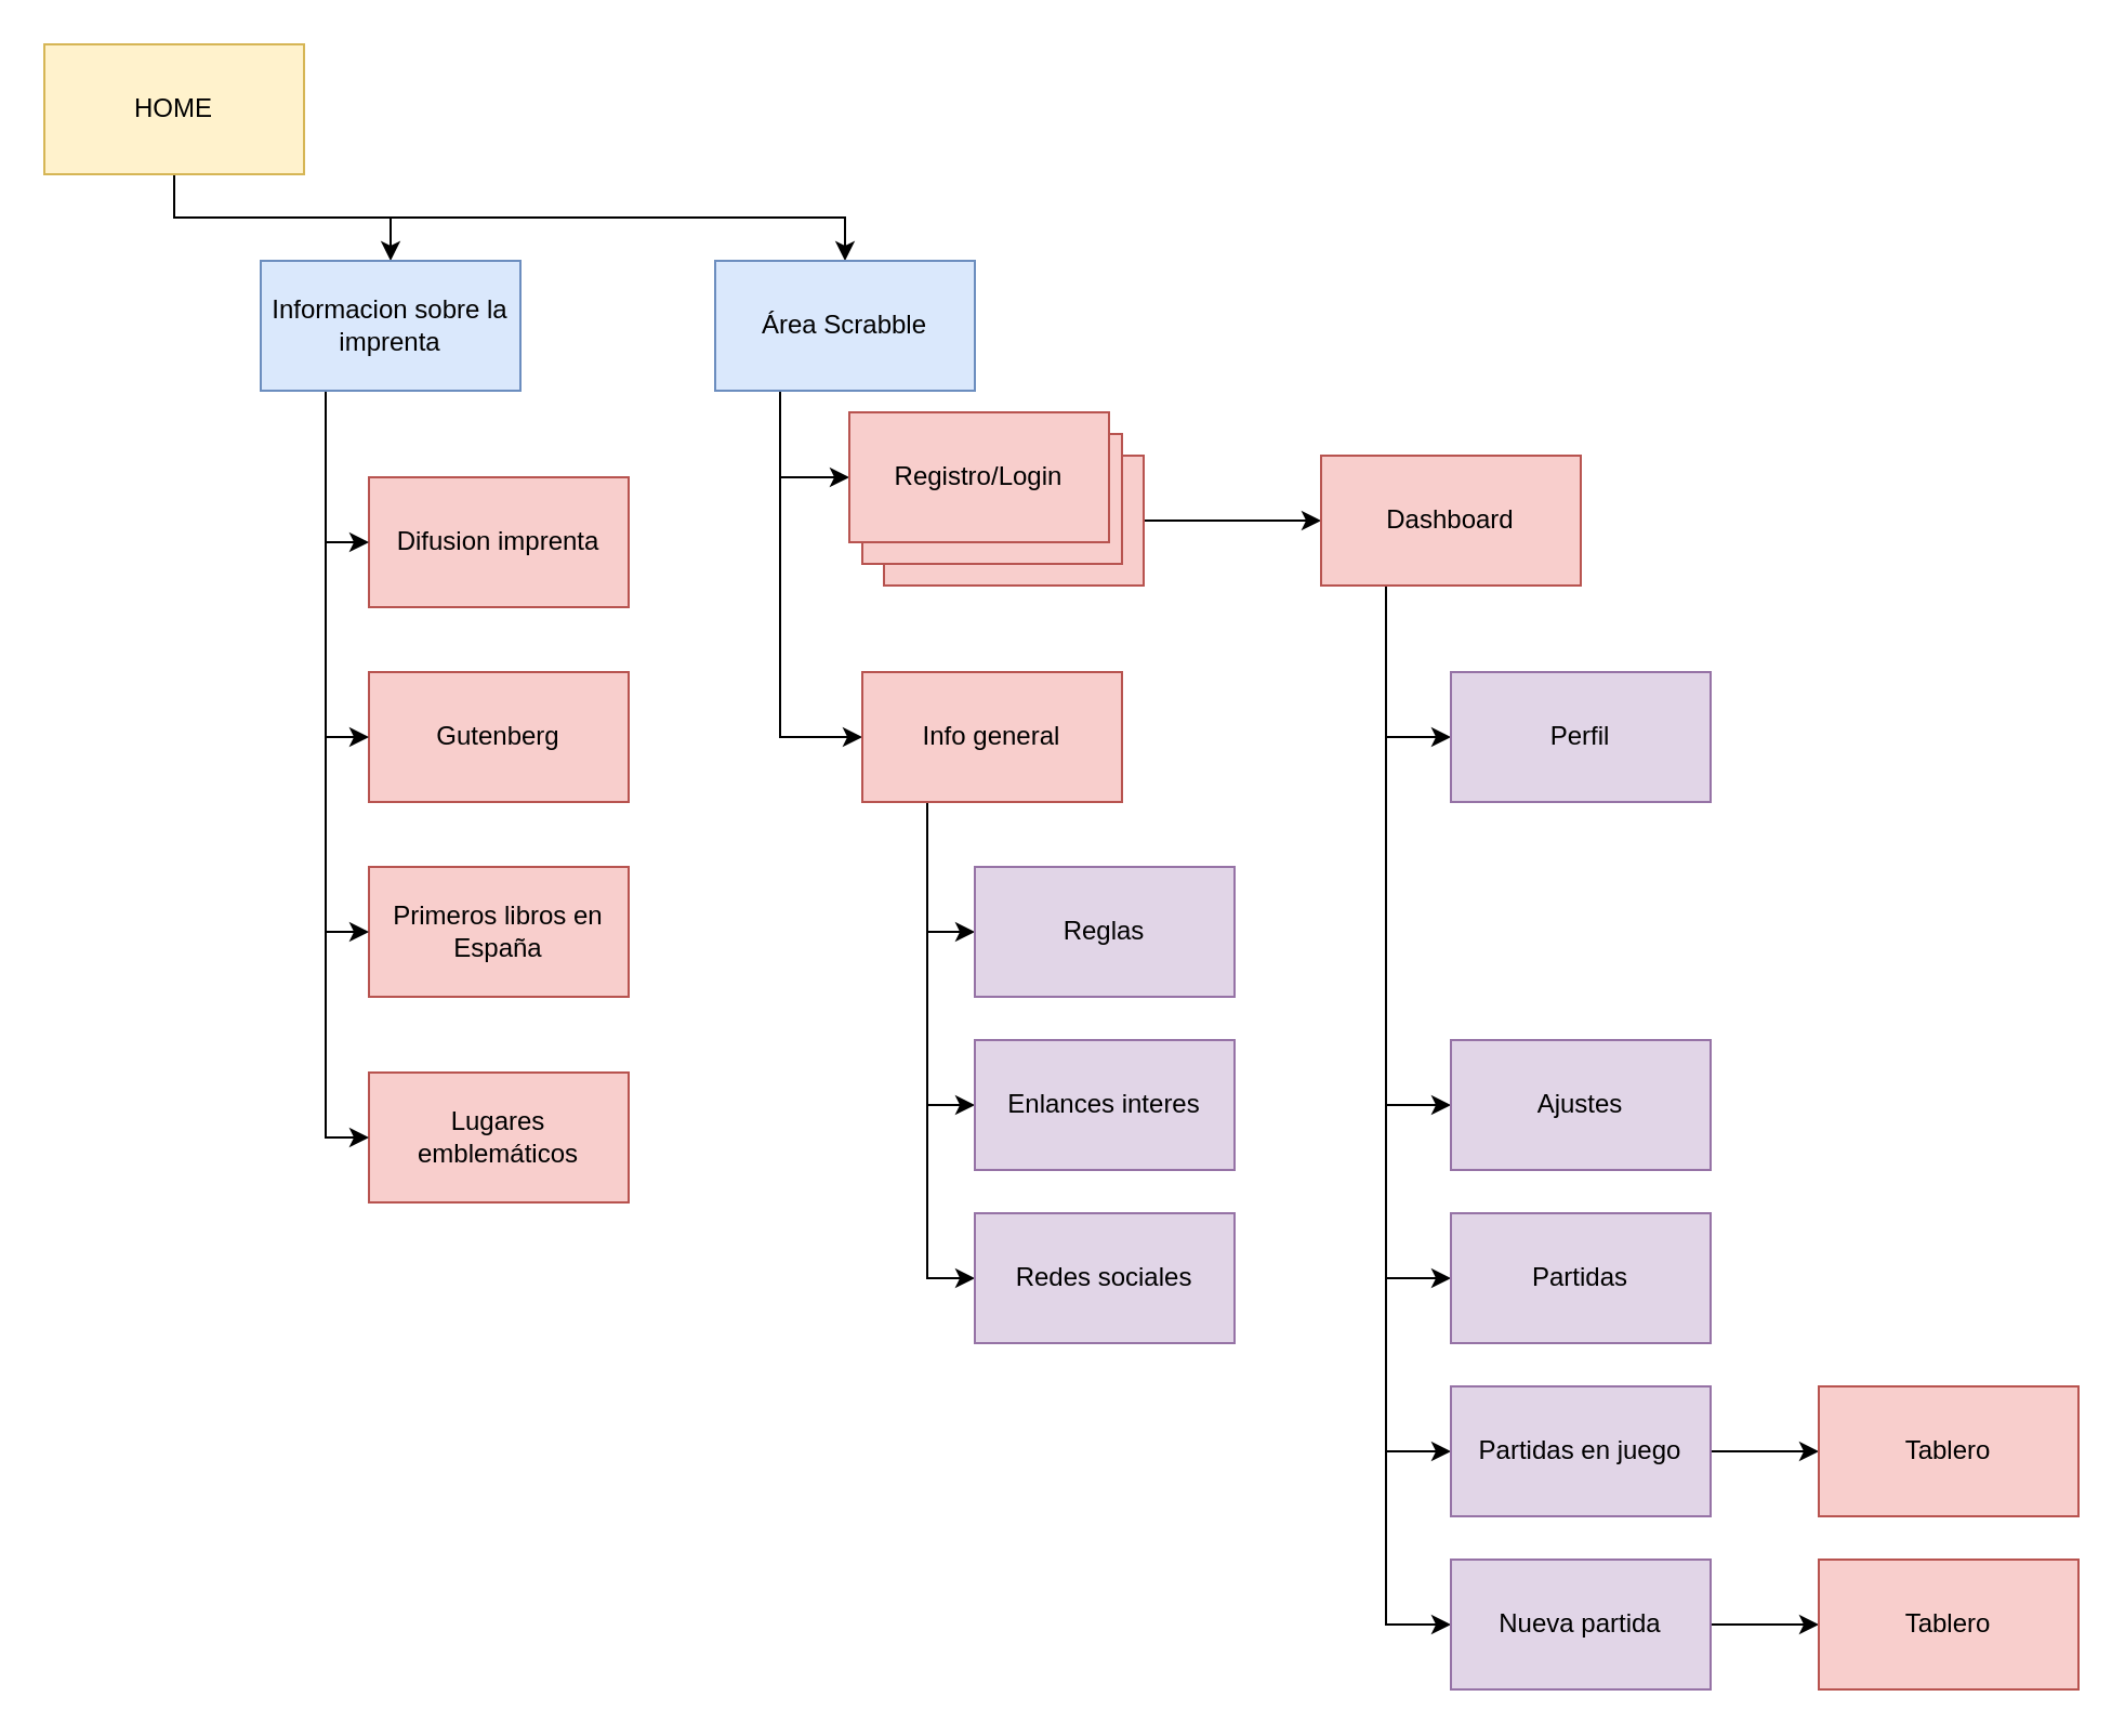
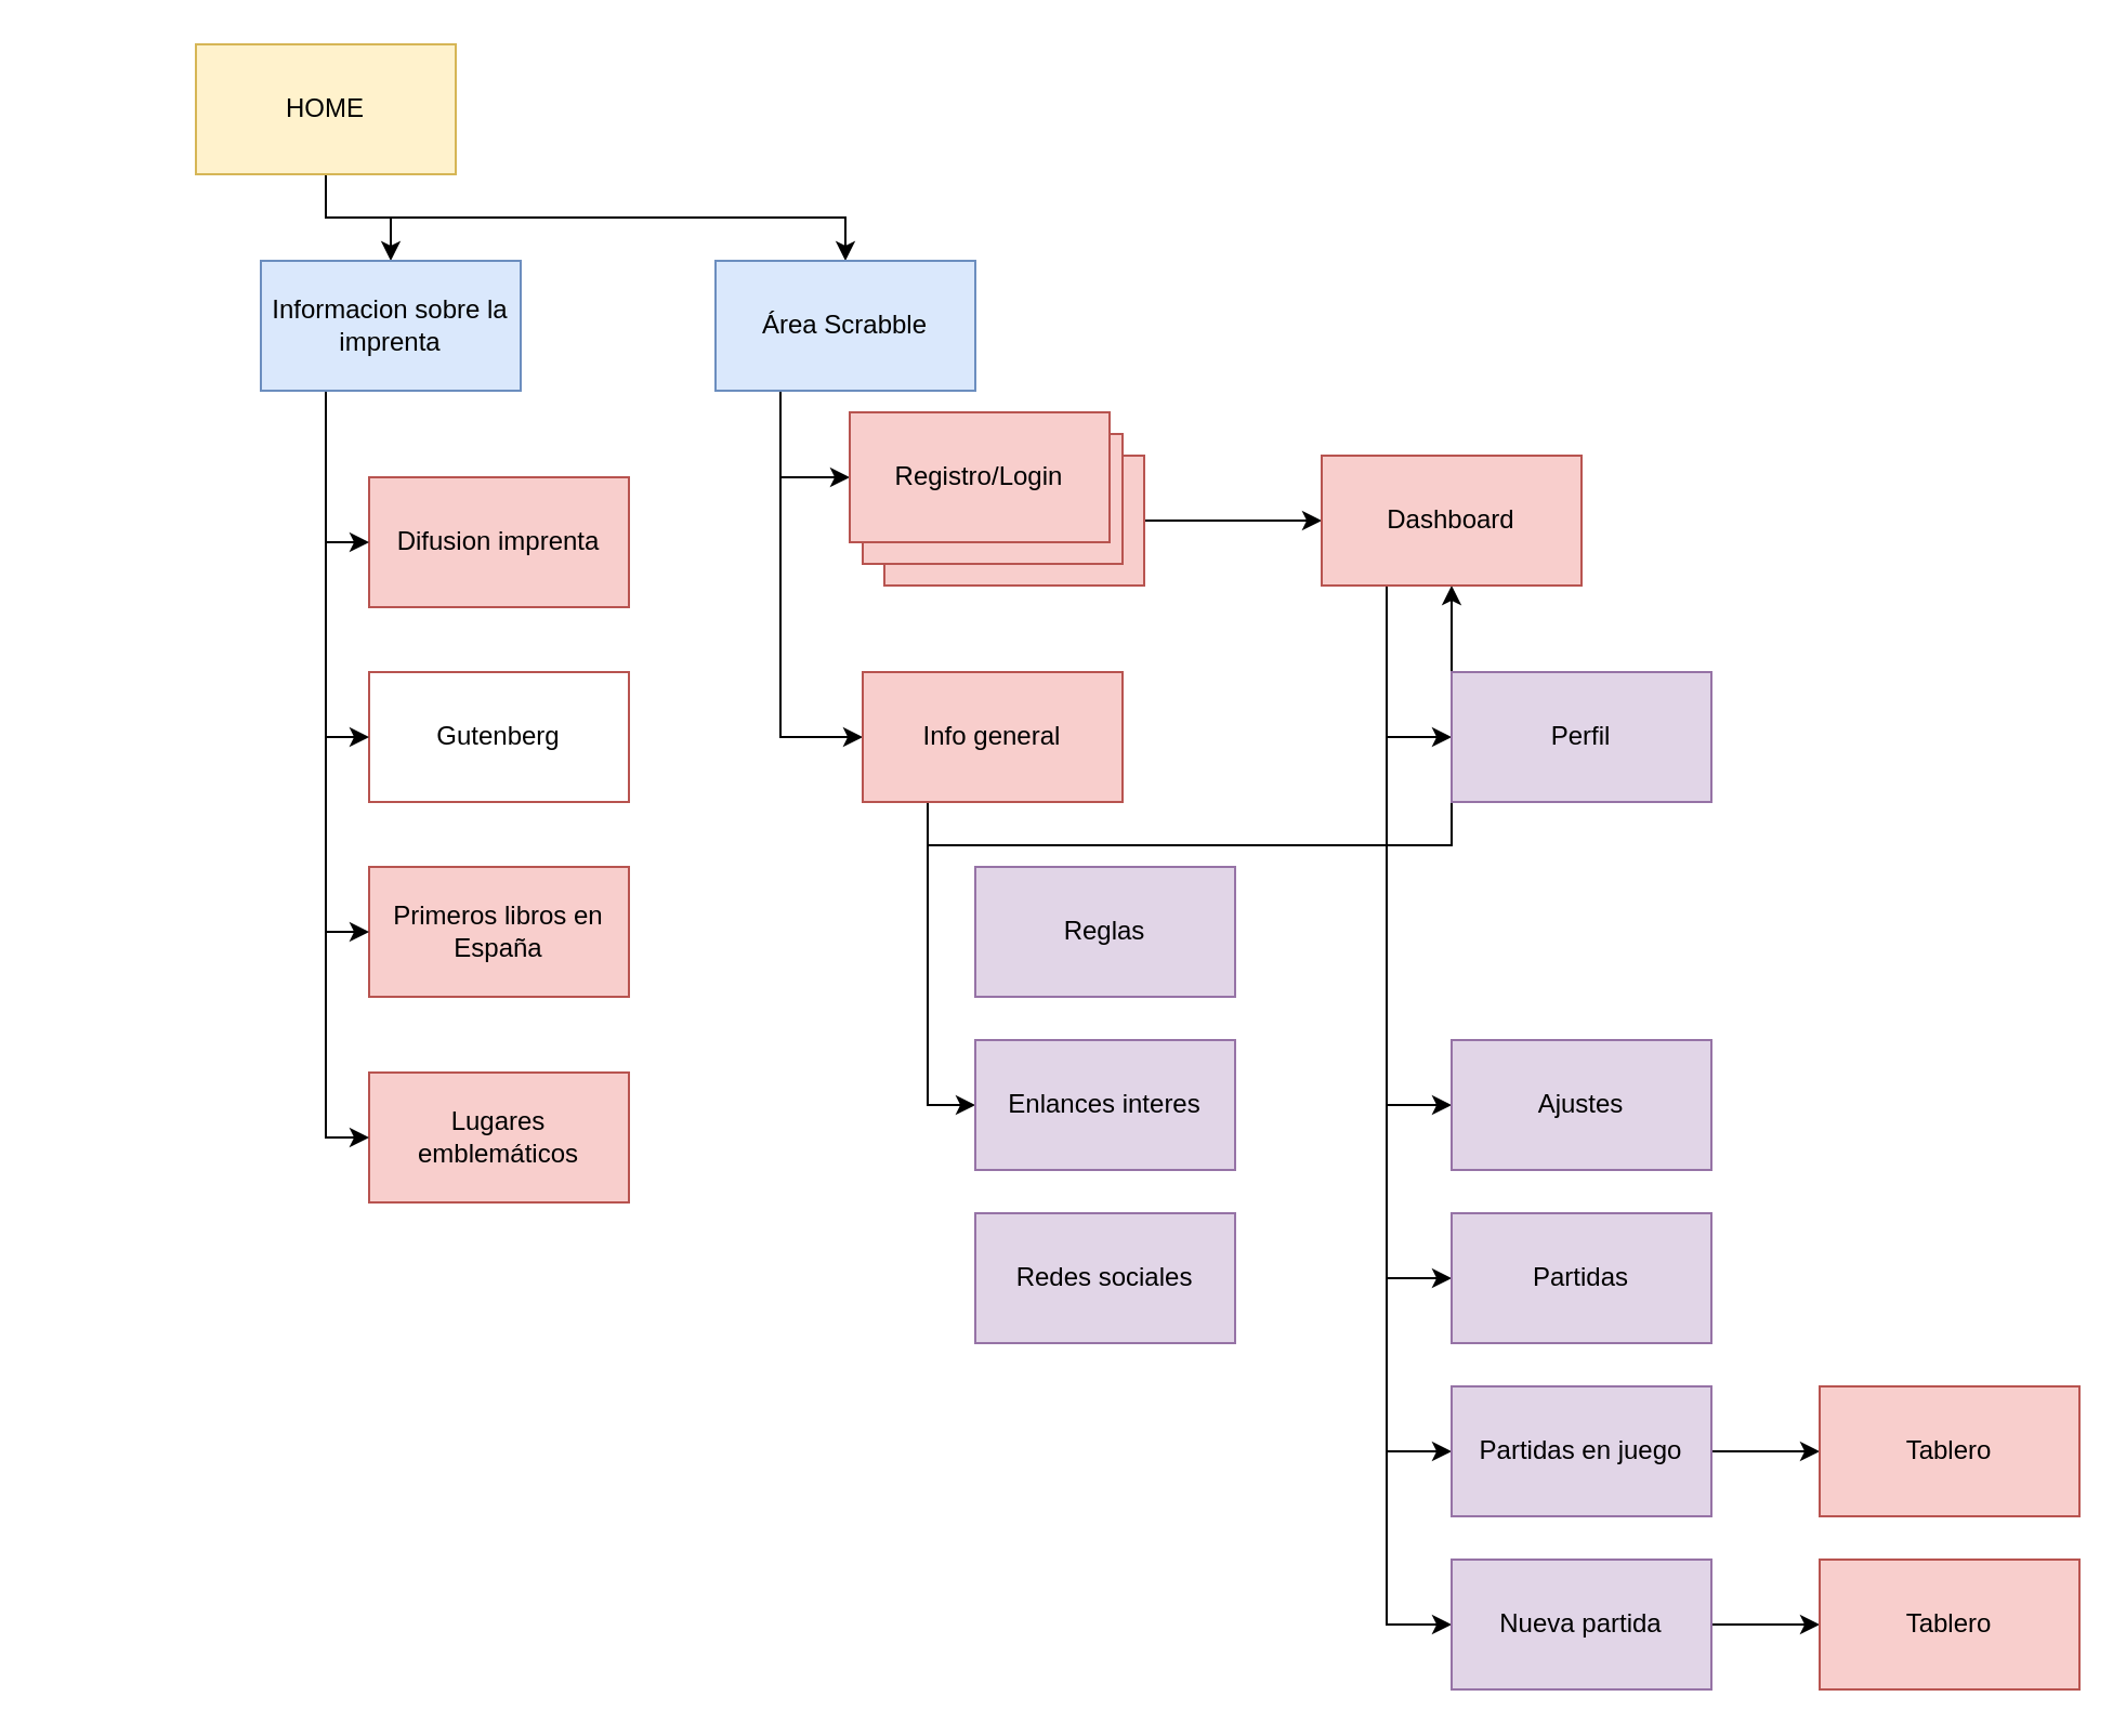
  <mxCell id="0" />
  <mxCell id="1" parent="0" />
  <mxCell id="2" style="edgeStyle=orthogonalEdgeStyle;rounded=0;orthogonalLoop=1;jettySize=auto;html=1;exitX=0.5;exitY=1;exitDx=0;exitDy=0;entryX=0.5;entryY=0;entryDx=0;entryDy=0;" edge="1" parent="1" source="4" target="13"><mxGeometry relative="1" as="geometry" /></mxCell>
  <mxCell id="3" style="edgeStyle=orthogonalEdgeStyle;rounded=0;orthogonalLoop=1;jettySize=auto;html=1;exitX=0.5;exitY=1;exitDx=0;exitDy=0;entryX=0.5;entryY=0;entryDx=0;entryDy=0;" edge="1" parent="1" source="4" target="16"><mxGeometry relative="1" as="geometry" /></mxCell>
- <mxCell id="4" value="&lt;div&gt;HOME&lt;/div&gt;" style="rounded=0;whiteSpace=wrap;html=1;fillColor=#fff2cc;strokeColor=#d6b656;" vertex="1" parent="1"><mxGeometry x="20" y="20" width="120" height="60" as="geometry" /></mxCell>
- <mxCell id="5" value="Gutenberg" style="rounded=0;whiteSpace=wrap;html=1;fillColor=#f8cecc;strokeColor=#b85450;" vertex="1" parent="1"><mxGeometry x="170" y="310" width="120" height="60" as="geometry" /></mxCell>
+ <mxCell id="4" value="&lt;div&gt;HOME&lt;/div&gt;" style="rounded=0;whiteSpace=wrap;html=1;fillColor=#fff2cc;strokeColor=#d6b656;" vertex="1" parent="1"><mxGeometry x="90" y="20" width="120" height="60" as="geometry" /></mxCell>
+ <mxCell id="5" value="Gutenberg" style="rounded=0;whiteSpace=wrap;html=1;fillColor=#ffffff;strokeColor=#b85450;" vertex="1" parent="1"><mxGeometry x="170" y="310" width="120" height="60" as="geometry" /></mxCell>
  <mxCell id="6" value="Difusion imprenta" style="rounded=0;whiteSpace=wrap;html=1;fillColor=#f8cecc;strokeColor=#b85450;" vertex="1" parent="1"><mxGeometry x="170" y="220" width="120" height="60" as="geometry" /></mxCell>
  <mxCell id="7" value="&lt;div&gt;Primeros libros en España&lt;/div&gt;" style="rounded=0;whiteSpace=wrap;html=1;fillColor=#f8cecc;strokeColor=#b85450;" vertex="1" parent="1"><mxGeometry x="170" y="400" width="120" height="60" as="geometry" /></mxCell>
  <mxCell id="8" value="Lugares emblemáticos" style="rounded=0;whiteSpace=wrap;html=1;fillColor=#f8cecc;strokeColor=#b85450;" vertex="1" parent="1"><mxGeometry x="170" y="495" width="120" height="60" as="geometry" /></mxCell>
  <mxCell id="9" style="edgeStyle=orthogonalEdgeStyle;rounded=0;orthogonalLoop=1;jettySize=auto;html=1;exitX=0.25;exitY=1;exitDx=0;exitDy=0;entryX=0;entryY=0.5;entryDx=0;entryDy=0;" edge="1" parent="1" source="13" target="6"><mxGeometry relative="1" as="geometry" /></mxCell>
  <mxCell id="10" style="edgeStyle=orthogonalEdgeStyle;rounded=0;orthogonalLoop=1;jettySize=auto;html=1;exitX=0.25;exitY=1;exitDx=0;exitDy=0;entryX=0;entryY=0.5;entryDx=0;entryDy=0;" edge="1" parent="1" source="13" target="5"><mxGeometry relative="1" as="geometry" /></mxCell>
  <mxCell id="11" style="edgeStyle=orthogonalEdgeStyle;rounded=0;orthogonalLoop=1;jettySize=auto;html=1;exitX=0.25;exitY=1;exitDx=0;exitDy=0;entryX=0;entryY=0.5;entryDx=0;entryDy=0;" edge="1" parent="1" source="13" target="7"><mxGeometry relative="1" as="geometry" /></mxCell>
  <mxCell id="12" style="edgeStyle=orthogonalEdgeStyle;rounded=0;orthogonalLoop=1;jettySize=auto;html=1;exitX=0.25;exitY=1;exitDx=0;exitDy=0;entryX=0;entryY=0.5;entryDx=0;entryDy=0;" edge="1" parent="1" source="13" target="8"><mxGeometry relative="1" as="geometry" /></mxCell>
  <mxCell id="13" value="Informacion sobre la imprenta" style="rounded=0;whiteSpace=wrap;html=1;fillColor=#dae8fc;strokeColor=#6c8ebf;" vertex="1" parent="1"><mxGeometry x="120" y="120" width="120" height="60" as="geometry" /></mxCell>
  <mxCell id="14" style="edgeStyle=orthogonalEdgeStyle;rounded=0;orthogonalLoop=1;jettySize=auto;html=1;exitX=0.25;exitY=1;exitDx=0;exitDy=0;entryX=0;entryY=0.5;entryDx=0;entryDy=0;" edge="1" parent="1" source="16" target="20"><mxGeometry relative="1" as="geometry" /></mxCell>
  <mxCell id="15" style="edgeStyle=orthogonalEdgeStyle;rounded=0;orthogonalLoop=1;jettySize=auto;html=1;exitX=0.25;exitY=1;exitDx=0;exitDy=0;entryX=0;entryY=0.5;entryDx=0;entryDy=0;" edge="1" parent="1" source="16" target="27"><mxGeometry relative="1" as="geometry"><Array as="points"><mxPoint x="360" y="220" /></Array></mxGeometry></mxCell>
  <mxCell id="16" value="Área Scrabble" style="rounded=0;whiteSpace=wrap;html=1;fillColor=#dae8fc;strokeColor=#6c8ebf;" vertex="1" parent="1"><mxGeometry x="330" y="120" width="120" height="60" as="geometry" /></mxCell>
- <mxCell id="17" style="edgeStyle=orthogonalEdgeStyle;rounded=0;orthogonalLoop=1;jettySize=auto;html=1;exitX=0.25;exitY=1;exitDx=0;exitDy=0;entryX=0;entryY=0.5;entryDx=0;entryDy=0;" edge="1" parent="1" source="20" target="21"><mxGeometry relative="1" as="geometry" /></mxCell>
+ <mxCell id="17" style="edgeStyle=orthogonalEdgeStyle;rounded=0;orthogonalLoop=1;jettySize=auto;html=1;exitX=0.25;exitY=1;exitDx=0;exitDy=0;" edge="1" parent="1" source="20" target="34"><mxGeometry relative="1" as="geometry" /></mxCell>
  <mxCell id="18" style="edgeStyle=orthogonalEdgeStyle;rounded=0;orthogonalLoop=1;jettySize=auto;html=1;exitX=0.25;exitY=1;exitDx=0;exitDy=0;entryX=0;entryY=0.5;entryDx=0;entryDy=0;" edge="1" parent="1" source="20" target="22"><mxGeometry relative="1" as="geometry" /></mxCell>
- <mxCell id="19" style="edgeStyle=orthogonalEdgeStyle;rounded=0;orthogonalLoop=1;jettySize=auto;html=1;exitX=0.25;exitY=1;exitDx=0;exitDy=0;entryX=0;entryY=0.5;entryDx=0;entryDy=0;" edge="1" parent="1" source="20" target="23"><mxGeometry relative="1" as="geometry" /></mxCell>
  <mxCell id="20" value="Info general" style="rounded=0;whiteSpace=wrap;html=1;fillColor=#f8cecc;strokeColor=#b85450;" vertex="1" parent="1"><mxGeometry x="398" y="310" width="120" height="60" as="geometry" /></mxCell>
  <mxCell id="21" value="Reglas" style="rounded=0;whiteSpace=wrap;html=1;fillColor=#e1d5e7;strokeColor=#9673a6;" vertex="1" parent="1"><mxGeometry x="450" y="400" width="120" height="60" as="geometry" /></mxCell>
  <mxCell id="22" value="Enlances interes" style="rounded=0;whiteSpace=wrap;html=1;fillColor=#e1d5e7;strokeColor=#9673a6;" vertex="1" parent="1"><mxGeometry x="450" y="480" width="120" height="60" as="geometry" /></mxCell>
  <mxCell id="23" value="Redes sociales" style="rounded=0;whiteSpace=wrap;html=1;fillColor=#e1d5e7;strokeColor=#9673a6;" vertex="1" parent="1"><mxGeometry x="450" y="560" width="120" height="60" as="geometry" /></mxCell>
  <mxCell id="24" style="edgeStyle=orthogonalEdgeStyle;rounded=0;orthogonalLoop=1;jettySize=auto;html=1;exitX=1;exitY=0.5;exitDx=0;exitDy=0;" edge="1" parent="1" source="25" target="34"><mxGeometry relative="1" as="geometry" /></mxCell>
  <mxCell id="25" value="" style="rounded=0;whiteSpace=wrap;html=1;fillColor=#f8cecc;strokeColor=#b85450;" vertex="1" parent="1"><mxGeometry x="408" y="210" width="120" height="60" as="geometry" /></mxCell>
  <mxCell id="26" value="" style="rounded=0;whiteSpace=wrap;html=1;fillColor=#f8cecc;strokeColor=#b85450;" vertex="1" parent="1"><mxGeometry x="398" y="200" width="120" height="60" as="geometry" /></mxCell>
  <mxCell id="27" value="Registro/Login" style="rounded=0;whiteSpace=wrap;html=1;fillColor=#f8cecc;strokeColor=#b85450;" vertex="1" parent="1"><mxGeometry x="392" y="190" width="120" height="60" as="geometry" /></mxCell>
  <mxCell id="28" style="edgeStyle=orthogonalEdgeStyle;rounded=0;orthogonalLoop=1;jettySize=auto;html=1;exitX=0.5;exitY=1;exitDx=0;exitDy=0;" edge="1" parent="1" source="25" target="25"><mxGeometry relative="1" as="geometry" /></mxCell>
  <mxCell id="29" style="edgeStyle=orthogonalEdgeStyle;rounded=0;orthogonalLoop=1;jettySize=auto;html=1;exitX=0.25;exitY=1;exitDx=0;exitDy=0;entryX=0;entryY=0.5;entryDx=0;entryDy=0;" edge="1" parent="1" source="34" target="35"><mxGeometry relative="1" as="geometry" /></mxCell>
  <mxCell id="30" style="edgeStyle=orthogonalEdgeStyle;rounded=0;orthogonalLoop=1;jettySize=auto;html=1;exitX=0.25;exitY=1;exitDx=0;exitDy=0;entryX=0;entryY=0.5;entryDx=0;entryDy=0;" edge="1" parent="1" source="34" target="36"><mxGeometry relative="1" as="geometry" /></mxCell>
  <mxCell id="31" style="edgeStyle=orthogonalEdgeStyle;rounded=0;orthogonalLoop=1;jettySize=auto;html=1;exitX=0.25;exitY=1;exitDx=0;exitDy=0;entryX=0;entryY=0.5;entryDx=0;entryDy=0;" edge="1" parent="1" source="34" target="37"><mxGeometry relative="1" as="geometry" /></mxCell>
  <mxCell id="32" style="edgeStyle=orthogonalEdgeStyle;rounded=0;orthogonalLoop=1;jettySize=auto;html=1;exitX=0.25;exitY=1;exitDx=0;exitDy=0;entryX=0;entryY=0.5;entryDx=0;entryDy=0;" edge="1" parent="1" source="34" target="39"><mxGeometry relative="1" as="geometry" /></mxCell>
  <mxCell id="33" style="edgeStyle=orthogonalEdgeStyle;rounded=0;orthogonalLoop=1;jettySize=auto;html=1;exitX=0.25;exitY=1;exitDx=0;exitDy=0;entryX=0;entryY=0.5;entryDx=0;entryDy=0;" edge="1" parent="1" source="34" target="41"><mxGeometry relative="1" as="geometry" /></mxCell>
  <mxCell id="34" value="Dashboard" style="rounded=0;whiteSpace=wrap;html=1;fillColor=#f8cecc;strokeColor=#b85450;" vertex="1" parent="1"><mxGeometry x="610" y="210" width="120" height="60" as="geometry" /></mxCell>
  <mxCell id="35" value="&lt;div&gt;Perfil&lt;/div&gt;" style="rounded=0;whiteSpace=wrap;html=1;fillColor=#e1d5e7;strokeColor=#9673a6;" vertex="1" parent="1"><mxGeometry x="670" y="310" width="120" height="60" as="geometry" /></mxCell>
  <mxCell id="36" value="Ajustes" style="rounded=0;whiteSpace=wrap;html=1;fillColor=#e1d5e7;strokeColor=#9673a6;" vertex="1" parent="1"><mxGeometry x="670" y="480" width="120" height="60" as="geometry" /></mxCell>
  <mxCell id="37" value="Partidas" style="rounded=0;whiteSpace=wrap;html=1;fillColor=#e1d5e7;strokeColor=#9673a6;" vertex="1" parent="1"><mxGeometry x="670" y="560" width="120" height="60" as="geometry" /></mxCell>
  <mxCell id="38" style="edgeStyle=orthogonalEdgeStyle;rounded=0;orthogonalLoop=1;jettySize=auto;html=1;exitX=1;exitY=0.5;exitDx=0;exitDy=0;entryX=0;entryY=0.5;entryDx=0;entryDy=0;" edge="1" parent="1" source="39" target="42"><mxGeometry relative="1" as="geometry" /></mxCell>
  <mxCell id="39" value="Partidas en juego" style="rounded=0;whiteSpace=wrap;html=1;fillColor=#e1d5e7;strokeColor=#9673a6;" vertex="1" parent="1"><mxGeometry x="670" y="640" width="120" height="60" as="geometry" /></mxCell>
  <mxCell id="40" style="edgeStyle=orthogonalEdgeStyle;rounded=0;orthogonalLoop=1;jettySize=auto;html=1;exitX=1;exitY=0.5;exitDx=0;exitDy=0;entryX=0;entryY=0.5;entryDx=0;entryDy=0;" edge="1" parent="1" source="41" target="43"><mxGeometry relative="1" as="geometry" /></mxCell>
  <mxCell id="41" value="Nueva partida" style="rounded=0;whiteSpace=wrap;html=1;fillColor=#e1d5e7;strokeColor=#9673a6;" vertex="1" parent="1"><mxGeometry x="670" y="720" width="120" height="60" as="geometry" /></mxCell>
  <mxCell id="42" value="Tablero" style="rounded=0;whiteSpace=wrap;html=1;fillColor=#f8cecc;strokeColor=#b85450;" vertex="1" parent="1"><mxGeometry x="840" y="640" width="120" height="60" as="geometry" /></mxCell>
  <mxCell id="43" value="Tablero" style="rounded=0;whiteSpace=wrap;html=1;fillColor=#f8cecc;strokeColor=#b85450;" vertex="1" parent="1"><mxGeometry x="840" y="720" width="120" height="60" as="geometry" /></mxCell>
